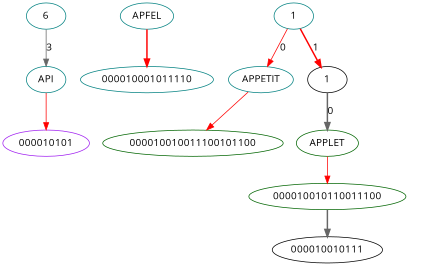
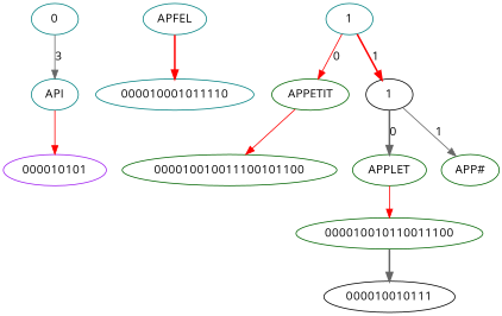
  digraph {
    fontname="Open Sans"
    node [color=teal fontname="Open Sans"]
    edge [color=red fontname="Open Sans" style=solid]
-   n1 [label=6]
+   n1 [label=0]
    n2 [label=API]
    n3 [color=purple label=000010101]
    n4 [label=APFEL]
    n5 [label=000010001011110]
    n6 [label=1]
-   n7 [label=APPETIT]
+   n7 [color=darkgreen label=APPETIT]
    n8 [color=black label=1]
    n9 [color=darkgreen label=000010010011100101100]
    n10 [color=darkgreen label=APPLET]
+   n11 [color=darkgreen label="APP#"]
    n12 [color=darkgreen label=000010010110011100]
    n13 [color=black label=000010010111]
    n1 -> n2 [color=gray40 label=3]
    n2 -> n3
    n4 -> n5 [style=bold]
    n6 -> n7 [label=0]
    n6 -> n8 [label=1 style=bold]
    n7 -> n9
    n8 -> n10 [color=gray40 label=0 style=bold]
+   n8 -> n11 [color=gray40 label=1]
    n10 -> n12
    n12 -> n13 [color=gray40 style=bold]
  }
